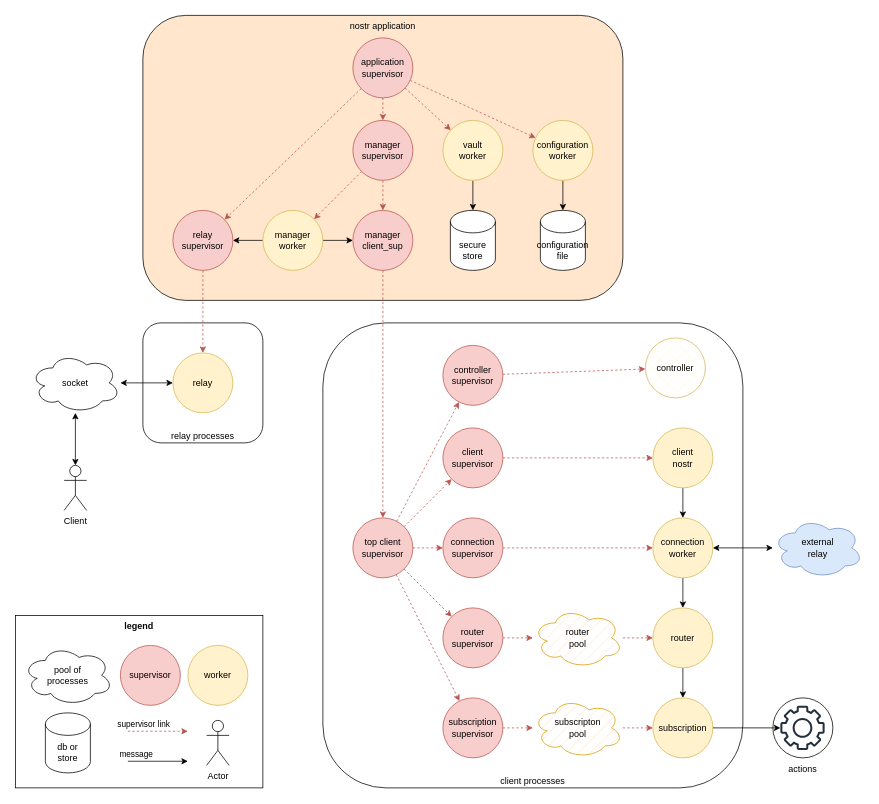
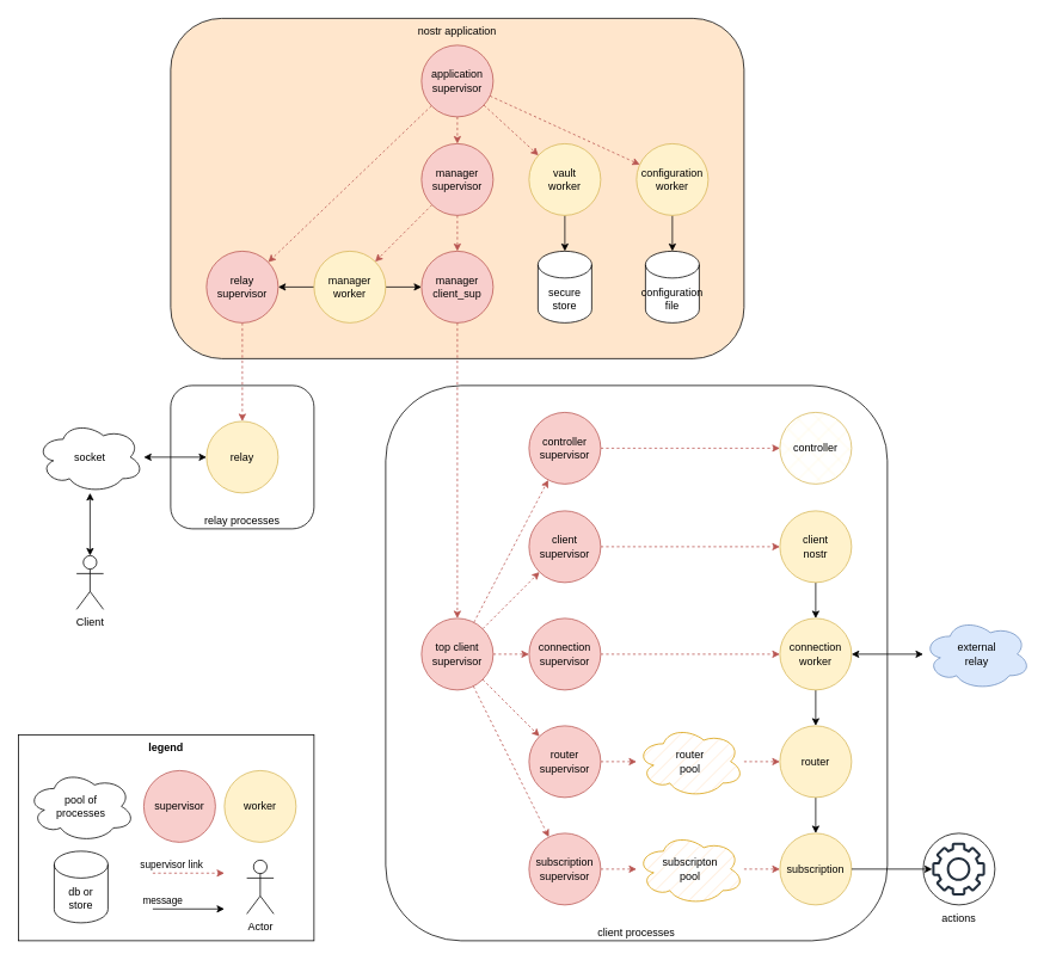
  <mxCell id="0" />
  <mxCell id="1" parent="0" />
  <mxCell id="2" value="nostr application" style="rounded=1;whiteSpace=wrap;html=1;fillStyle=auto;verticalAlign=top;fillColor=#ffe6cc;" vertex="1" parent="1"><mxGeometry x="190" y="20" width="640" height="380" as="geometry" /></mxCell>
  <mxCell id="3" value="&lt;b&gt;legend&lt;/b&gt;" style="rounded=0;whiteSpace=wrap;html=1;fillStyle=auto;verticalAlign=top;" vertex="1" parent="1"><mxGeometry x="20" y="820" width="330" height="230" as="geometry" /></mxCell>
  <mxCell id="4" value="client processes" style="rounded=1;whiteSpace=wrap;html=1;fillStyle=auto;verticalAlign=bottom;" vertex="1" parent="1"><mxGeometry x="430" y="430" width="560" height="620" as="geometry" /></mxCell>
  <mxCell id="5" value="relay processes" style="rounded=1;whiteSpace=wrap;html=1;verticalAlign=bottom;" parent="1" vertex="1"><mxGeometry x="190" y="430" width="160" height="160" as="geometry" /></mxCell>
  <mxCell id="6" style="edgeStyle=none;rounded=0;orthogonalLoop=1;jettySize=auto;html=1;" parent="1" source="8" target="9" edge="1"><mxGeometry relative="1" as="geometry" /></mxCell>
  <mxCell id="7" style="edgeStyle=none;rounded=0;orthogonalLoop=1;jettySize=auto;html=1;" parent="1" source="8" target="14" edge="1"><mxGeometry relative="1" as="geometry" /></mxCell>
  <mxCell id="8" value="manager&lt;br&gt;worker" style="ellipse;whiteSpace=wrap;html=1;aspect=fixed;fillColor=#fff2cc;strokeColor=#d6b656;" parent="1" vertex="1"><mxGeometry x="350" y="280" width="80" height="80" as="geometry" /></mxCell>
  <mxCell id="9" value="manager&lt;br&gt;client_sup" style="ellipse;whiteSpace=wrap;html=1;aspect=fixed;fillColor=#f8cecc;strokeColor=#b85450;" parent="1" vertex="1"><mxGeometry x="470" y="280" width="80" height="80" as="geometry" /></mxCell>
  <mxCell id="10" style="edgeStyle=none;rounded=0;orthogonalLoop=1;jettySize=auto;html=1;dashed=1;fillColor=#f8cecc;strokeColor=#b85450;" parent="1" source="12" target="9" edge="1"><mxGeometry relative="1" as="geometry" /></mxCell>
  <mxCell id="11" style="edgeStyle=none;rounded=0;orthogonalLoop=1;jettySize=auto;html=1;dashed=1;fillColor=#f8cecc;strokeColor=#b85450;" parent="1" source="12" target="8" edge="1"><mxGeometry relative="1" as="geometry" /></mxCell>
  <mxCell id="12" value="manager&lt;br&gt;supervisor" style="ellipse;whiteSpace=wrap;html=1;aspect=fixed;fillColor=#f8cecc;strokeColor=#b85450;" parent="1" vertex="1"><mxGeometry x="470" y="160" width="80" height="80" as="geometry" /></mxCell>
  <mxCell id="13" style="edgeStyle=none;rounded=0;orthogonalLoop=1;jettySize=auto;html=1;dashed=1;fillColor=#f8cecc;strokeColor=#b85450;" parent="1" source="14" target="16" edge="1"><mxGeometry relative="1" as="geometry"><mxPoint x="230" y="420" as="sourcePoint" /></mxGeometry></mxCell>
  <mxCell id="14" value="relay&lt;br&gt;supervisor" style="ellipse;whiteSpace=wrap;html=1;aspect=fixed;fillColor=#f8cecc;strokeColor=#b85450;" parent="1" vertex="1"><mxGeometry x="230" y="280" width="80" height="80" as="geometry" /></mxCell>
  <mxCell id="15" style="edgeStyle=none;rounded=0;orthogonalLoop=1;jettySize=auto;html=1;startArrow=classic;startFill=1;" parent="1" source="16" target="25" edge="1"><mxGeometry relative="1" as="geometry" /></mxCell>
  <mxCell id="16" value="relay" style="ellipse;whiteSpace=wrap;html=1;aspect=fixed;fillColor=#fff2cc;strokeColor=#d6b656;" parent="1" vertex="1"><mxGeometry x="230" y="470" width="80" height="80" as="geometry" /></mxCell>
  <mxCell id="17" style="edgeStyle=none;rounded=0;orthogonalLoop=1;jettySize=auto;html=1;dashed=1;fillColor=#f8cecc;strokeColor=#b85450;" parent="1" source="21" target="12" edge="1"><mxGeometry relative="1" as="geometry" /></mxCell>
  <mxCell id="18" style="edgeStyle=none;rounded=0;orthogonalLoop=1;jettySize=auto;html=1;dashed=1;fillColor=#f8cecc;strokeColor=#b85450;" parent="1" source="21" target="14" edge="1"><mxGeometry relative="1" as="geometry" /></mxCell>
  <mxCell id="19" style="edgeStyle=none;rounded=0;orthogonalLoop=1;jettySize=auto;html=1;dashed=1;fillColor=#f8cecc;strokeColor=#b85450;" parent="1" source="21" target="23" edge="1"><mxGeometry relative="1" as="geometry" /></mxCell>
  <mxCell id="20" style="edgeStyle=none;rounded=0;orthogonalLoop=1;jettySize=auto;html=1;dashed=1;fillColor=#f8cecc;strokeColor=#b85450;" parent="1" source="21" target="27" edge="1"><mxGeometry relative="1" as="geometry" /></mxCell>
  <mxCell id="21" value="application&lt;br&gt;supervisor" style="ellipse;whiteSpace=wrap;html=1;aspect=fixed;fillColor=#f8cecc;strokeColor=#b85450;" parent="1" vertex="1"><mxGeometry x="470" y="50" width="80" height="80" as="geometry" /></mxCell>
  <mxCell id="22" style="edgeStyle=none;rounded=0;orthogonalLoop=1;jettySize=auto;html=1;" parent="1" source="23" target="24" edge="1"><mxGeometry relative="1" as="geometry" /></mxCell>
  <mxCell id="23" value="vault&lt;br&gt;worker" style="ellipse;whiteSpace=wrap;html=1;aspect=fixed;fillColor=#fff2cc;strokeColor=#d6b656;" parent="1" vertex="1"><mxGeometry x="590" y="160" width="80" height="80" as="geometry" /></mxCell>
  <mxCell id="24" value="secure&lt;br&gt;store" style="shape=cylinder3;whiteSpace=wrap;html=1;boundedLbl=1;backgroundOutline=1;size=15;" parent="1" vertex="1"><mxGeometry x="600" y="280" width="60" height="80" as="geometry" /></mxCell>
  <mxCell id="25" value="socket" style="ellipse;shape=cloud;whiteSpace=wrap;html=1;" parent="1" vertex="1"><mxGeometry x="40" y="470" width="120" height="80" as="geometry" /></mxCell>
  <mxCell id="26" style="edgeStyle=none;rounded=0;orthogonalLoop=1;jettySize=auto;html=1;" parent="1" source="27" edge="1"><mxGeometry relative="1" as="geometry"><mxPoint x="750" y="280" as="targetPoint" /></mxGeometry></mxCell>
  <mxCell id="27" value="configuration&lt;br&gt;worker" style="ellipse;whiteSpace=wrap;html=1;aspect=fixed;fillColor=#fff2cc;strokeColor=#d6b656;" parent="1" vertex="1"><mxGeometry x="710" y="160" width="80" height="80" as="geometry" /></mxCell>
  <mxCell id="28" style="edgeStyle=none;rounded=0;orthogonalLoop=1;jettySize=auto;html=1;dashed=1;fillColor=#f8cecc;strokeColor=#b85450;" parent="1" source="9" target="35" edge="1"><mxGeometry relative="1" as="geometry" /></mxCell>
  <mxCell id="29" value="configuration&lt;br&gt;file" style="shape=cylinder3;whiteSpace=wrap;html=1;boundedLbl=1;backgroundOutline=1;size=15;" parent="1" vertex="1"><mxGeometry x="720" y="280" width="60" height="80" as="geometry" /></mxCell>
  <mxCell id="30" style="edgeStyle=none;rounded=0;orthogonalLoop=1;jettySize=auto;html=1;startArrow=none;startFill=0;fillColor=#f8cecc;strokeColor=#b85450;dashed=1;" edge="1" parent="1" source="35" target="45"><mxGeometry relative="1" as="geometry" /></mxCell>
  <mxCell id="31" style="edgeStyle=none;rounded=0;orthogonalLoop=1;jettySize=auto;html=1;startArrow=none;startFill=0;fillColor=#f8cecc;strokeColor=#b85450;dashed=1;" edge="1" parent="1" source="35" target="47"><mxGeometry relative="1" as="geometry" /></mxCell>
  <mxCell id="32" style="edgeStyle=none;rounded=0;orthogonalLoop=1;jettySize=auto;html=1;startArrow=none;startFill=0;fillColor=#f8cecc;strokeColor=#b85450;dashed=1;" edge="1" parent="1" source="35" target="55"><mxGeometry relative="1" as="geometry" /></mxCell>
  <mxCell id="33" style="edgeStyle=none;rounded=0;orthogonalLoop=1;jettySize=auto;html=1;startArrow=none;startFill=0;fillColor=#f8cecc;strokeColor=#b85450;dashed=1;" edge="1" parent="1" source="64" target="62"><mxGeometry relative="1" as="geometry" /></mxCell>
  <mxCell id="34" style="edgeStyle=none;rounded=0;orthogonalLoop=1;jettySize=auto;html=1;dashed=1;startArrow=none;startFill=0;fillColor=#f8cecc;strokeColor=#b85450;" edge="1" parent="1" source="35" target="64"><mxGeometry relative="1" as="geometry" /></mxCell>
  <mxCell id="35" value="top client&lt;br&gt;supervisor" style="ellipse;whiteSpace=wrap;html=1;aspect=fixed;fillColor=#f8cecc;strokeColor=#b85450;" parent="1" vertex="1"><mxGeometry x="470" y="690" width="80" height="80" as="geometry" /></mxCell>
  <mxCell id="36" value="external&lt;br&gt;relay" style="ellipse;shape=cloud;whiteSpace=wrap;html=1;fillColor=#dae8fc;strokeColor=#6c8ebf;" parent="1" vertex="1"><mxGeometry x="1030" y="690" width="120" height="80" as="geometry" /></mxCell>
  <mxCell id="37" style="edgeStyle=none;rounded=0;orthogonalLoop=1;jettySize=auto;html=1;startArrow=classic;startFill=1;" parent="1" source="39" target="36" edge="1"><mxGeometry relative="1" as="geometry" /></mxCell>
  <mxCell id="38" style="edgeStyle=none;rounded=0;orthogonalLoop=1;jettySize=auto;html=1;startArrow=none;startFill=0;" edge="1" parent="1" source="39" target="53"><mxGeometry relative="1" as="geometry" /></mxCell>
  <mxCell id="39" value="connection&lt;br&gt;worker" style="ellipse;whiteSpace=wrap;html=1;aspect=fixed;fillColor=#fff2cc;strokeColor=#d6b656;" parent="1" vertex="1"><mxGeometry x="870" y="690" width="80" height="80" as="geometry" /></mxCell>
  <mxCell id="40" value="subscription" style="ellipse;whiteSpace=wrap;html=1;aspect=fixed;fillColor=#fff2cc;strokeColor=#d6b656;" parent="1" vertex="1"><mxGeometry x="870" y="930" width="80" height="80" as="geometry" /></mxCell>
  <mxCell id="41" style="edgeStyle=none;rounded=0;orthogonalLoop=1;jettySize=auto;html=1;startArrow=none;startFill=0;fillColor=#f8cecc;strokeColor=#b85450;dashed=1;" edge="1" parent="1" source="42" target="51"><mxGeometry relative="1" as="geometry" /></mxCell>
  <mxCell id="42" value="subscription&lt;br&gt;supervisor" style="ellipse;whiteSpace=wrap;html=1;aspect=fixed;fillColor=#f8cecc;strokeColor=#b85450;" parent="1" vertex="1"><mxGeometry x="590" y="930" width="80" height="80" as="geometry" /></mxCell>
  <mxCell id="43" style="edgeStyle=none;rounded=0;orthogonalLoop=1;jettySize=auto;html=1;dashed=1;fillColor=#f8cecc;strokeColor=#b85450;" parent="1" source="35" target="42" edge="1"><mxGeometry relative="1" as="geometry" /></mxCell>
  <mxCell id="44" style="edgeStyle=none;rounded=0;orthogonalLoop=1;jettySize=auto;html=1;startArrow=none;startFill=0;fillColor=#f8cecc;strokeColor=#b85450;dashed=1;" edge="1" parent="1" source="45" target="39"><mxGeometry relative="1" as="geometry" /></mxCell>
  <mxCell id="45" value="connection&lt;br&gt;supervisor" style="ellipse;whiteSpace=wrap;html=1;aspect=fixed;fillColor=#f8cecc;strokeColor=#b85450;" vertex="1" parent="1"><mxGeometry x="590" y="690" width="80" height="80" as="geometry" /></mxCell>
  <mxCell id="46" style="edgeStyle=none;rounded=0;orthogonalLoop=1;jettySize=auto;html=1;startArrow=none;startFill=0;fillColor=#f8cecc;strokeColor=#b85450;dashed=1;" edge="1" parent="1" source="47" target="49"><mxGeometry relative="1" as="geometry" /></mxCell>
  <mxCell id="47" value="router&lt;br&gt;supervisor" style="ellipse;whiteSpace=wrap;html=1;aspect=fixed;fillColor=#f8cecc;strokeColor=#b85450;" vertex="1" parent="1"><mxGeometry x="590" y="810" width="80" height="80" as="geometry" /></mxCell>
  <mxCell id="48" style="edgeStyle=none;rounded=0;orthogonalLoop=1;jettySize=auto;html=1;startArrow=none;startFill=0;fillColor=#f8cecc;strokeColor=#b85450;dashed=1;" edge="1" parent="1" source="49" target="53"><mxGeometry relative="1" as="geometry" /></mxCell>
  <mxCell id="49" value="router&lt;br&gt;pool" style="ellipse;shape=cloud;whiteSpace=wrap;html=1;fillStyle=hatch;fillColor=#ffe6cc;strokeColor=#d79b00;" vertex="1" parent="1"><mxGeometry x="710" y="810" width="120" height="80" as="geometry" /></mxCell>
  <mxCell id="50" style="edgeStyle=none;rounded=0;orthogonalLoop=1;jettySize=auto;html=1;startArrow=none;startFill=0;fillColor=#f8cecc;strokeColor=#b85450;dashed=1;" edge="1" parent="1" source="51" target="40"><mxGeometry relative="1" as="geometry" /></mxCell>
  <mxCell id="51" value="subscripton&lt;br&gt;pool" style="ellipse;shape=cloud;whiteSpace=wrap;html=1;fillStyle=hatch;fillColor=#ffe6cc;strokeColor=#d79b00;" vertex="1" parent="1"><mxGeometry x="710" y="930" width="120" height="80" as="geometry" /></mxCell>
  <mxCell id="52" style="edgeStyle=none;rounded=0;orthogonalLoop=1;jettySize=auto;html=1;startArrow=none;startFill=0;" edge="1" parent="1" source="53" target="40"><mxGeometry relative="1" as="geometry" /></mxCell>
  <mxCell id="53" value="router" style="ellipse;whiteSpace=wrap;html=1;aspect=fixed;fillColor=#fff2cc;strokeColor=#d6b656;" vertex="1" parent="1"><mxGeometry x="870" y="810" width="80" height="80" as="geometry" /></mxCell>
  <mxCell id="54" style="edgeStyle=none;rounded=0;orthogonalLoop=1;jettySize=auto;html=1;startArrow=none;startFill=0;fillColor=#f8cecc;strokeColor=#b85450;dashed=1;" edge="1" parent="1" source="55" target="56"><mxGeometry relative="1" as="geometry" /></mxCell>
  <mxCell id="55" value="controller&lt;br&gt;supervisor" style="ellipse;whiteSpace=wrap;html=1;aspect=fixed;fillColor=#f8cecc;strokeColor=#b85450;" vertex="1" parent="1"><mxGeometry x="590" y="460" width="80" height="80" as="geometry" /></mxCell>
- <mxCell id="56" value="controller" style="ellipse;whiteSpace=wrap;html=1;aspect=fixed;fillColor=#fff2cc;strokeColor=#d6b656;fillStyle=cross-hatch;" vertex="1" parent="1"><mxGeometry x="860" y="450" width="80" height="80" as="geometry" /></mxCell>
+ <mxCell id="56" value="controller" style="ellipse;whiteSpace=wrap;html=1;aspect=fixed;fillColor=#fff2cc;strokeColor=#d6b656;fillStyle=cross-hatch;" vertex="1" parent="1"><mxGeometry x="870" y="460" width="80" height="80" as="geometry" /></mxCell>
  <mxCell id="57" value="" style="group" vertex="1" connectable="0" parent="1"><mxGeometry x="1030" y="930" width="80" height="80" as="geometry" /></mxCell>
  <mxCell id="58" value="" style="ellipse;whiteSpace=wrap;html=1;aspect=fixed;" vertex="1" parent="57"><mxGeometry width="80" height="80" as="geometry" /></mxCell>
  <mxCell id="59" value="" style="sketch=0;outlineConnect=0;fontColor=#232F3E;gradientColor=none;fillColor=#232F3D;strokeColor=none;dashed=0;verticalLabelPosition=bottom;verticalAlign=top;align=center;html=1;fontSize=12;fontStyle=0;aspect=fixed;pointerEvents=1;shape=mxgraph.aws4.gear;" vertex="1" parent="57"><mxGeometry x="10" y="10.5" width="59" height="59" as="geometry" /></mxCell>
  <mxCell id="60" style="edgeStyle=none;rounded=0;orthogonalLoop=1;jettySize=auto;html=1;startArrow=none;startFill=0;" edge="1" parent="1" source="40" target="59"><mxGeometry relative="1" as="geometry"><mxPoint x="910" y="1090" as="targetPoint" /></mxGeometry></mxCell>
  <mxCell id="61" style="edgeStyle=none;rounded=0;orthogonalLoop=1;jettySize=auto;html=1;startArrow=none;startFill=0;" edge="1" parent="1" source="62" target="39"><mxGeometry relative="1" as="geometry" /></mxCell>
  <mxCell id="62" value="client&lt;br&gt;nostr" style="ellipse;whiteSpace=wrap;html=1;aspect=fixed;fillColor=#fff2cc;strokeColor=#d6b656;" vertex="1" parent="1"><mxGeometry x="870" y="570" width="80" height="80" as="geometry" /></mxCell>
  <mxCell id="63" value="actions" style="text;html=1;strokeColor=none;fillColor=none;align=center;verticalAlign=middle;whiteSpace=wrap;rounded=0;fillStyle=cross-hatch;" vertex="1" parent="1"><mxGeometry x="1040" y="1010" width="60" height="30" as="geometry" /></mxCell>
  <mxCell id="64" value="client&lt;br&gt;supervisor" style="ellipse;whiteSpace=wrap;html=1;aspect=fixed;fillColor=#f8cecc;strokeColor=#b85450;" vertex="1" parent="1"><mxGeometry x="590" y="570" width="80" height="80" as="geometry" /></mxCell>
  <mxCell id="65" style="edgeStyle=none;rounded=0;orthogonalLoop=1;jettySize=auto;html=1;startArrow=none;startFill=0;fillColor=#f8cecc;strokeColor=#b85450;dashed=1;" edge="1" parent="1"><mxGeometry relative="1" as="geometry"><mxPoint x="170" y="974.5" as="sourcePoint" /><mxPoint x="250" y="974.5" as="targetPoint" /></mxGeometry></mxCell>
  <mxCell id="66" value="supervisor link" style="edgeLabel;html=1;align=center;verticalAlign=middle;resizable=0;points=[];" vertex="1" connectable="0" parent="65"><mxGeometry x="-0.475" y="-3" relative="1" as="geometry"><mxPoint x="-1" y="-13" as="offset" /></mxGeometry></mxCell>
  <mxCell id="67" value="" style="endArrow=classic;html=1;rounded=0;" edge="1" parent="1"><mxGeometry width="50" height="50" relative="1" as="geometry"><mxPoint x="170" y="1014.5" as="sourcePoint" /><mxPoint x="250" y="1014.5" as="targetPoint" /></mxGeometry></mxCell>
  <mxCell id="68" value="message" style="edgeLabel;html=1;align=center;verticalAlign=middle;resizable=0;points=[];" vertex="1" connectable="0" parent="67"><mxGeometry x="0.35" y="-3" relative="1" as="geometry"><mxPoint x="-44" y="-13" as="offset" /></mxGeometry></mxCell>
  <mxCell id="69" value="supervisor" style="ellipse;whiteSpace=wrap;html=1;aspect=fixed;fillStyle=auto;fillColor=#f8cecc;strokeColor=#b85450;" vertex="1" parent="1"><mxGeometry x="160" y="860" width="80" height="80" as="geometry" /></mxCell>
  <mxCell id="70" value="worker" style="ellipse;whiteSpace=wrap;html=1;aspect=fixed;fillStyle=auto;fillColor=#fff2cc;strokeColor=#d6b656;" vertex="1" parent="1"><mxGeometry x="250" y="860" width="80" height="80" as="geometry" /></mxCell>
  <mxCell id="71" value="pool of&lt;br&gt;processes" style="ellipse;shape=cloud;whiteSpace=wrap;html=1;fillStyle=auto;" vertex="1" parent="1"><mxGeometry y="860" width="120" height="80" as="geometry" x="30" /></mxCell>
  <mxCell id="72" value="db or&lt;br&gt;store" style="shape=cylinder3;whiteSpace=wrap;html=1;boundedLbl=1;backgroundOutline=1;size=15;fillStyle=auto;" vertex="1" parent="1"><mxGeometry x="60" y="950" width="60" height="80" as="geometry" /></mxCell>
  <mxCell id="73" style="edgeStyle=none;rounded=0;orthogonalLoop=1;jettySize=auto;html=1;startArrow=classic;startFill=1;" edge="1" parent="1" source="74" target="25"><mxGeometry relative="1" as="geometry" /></mxCell>
  <mxCell id="74" value="Client" style="shape=umlActor;verticalLabelPosition=bottom;verticalAlign=top;html=1;outlineConnect=0;fillStyle=auto;" vertex="1" parent="1"><mxGeometry x="85" y="620" width="30" height="60" as="geometry" /></mxCell>
  <mxCell id="75" value="Actor" style="shape=umlActor;verticalLabelPosition=bottom;verticalAlign=top;html=1;outlineConnect=0;fillStyle=auto;" vertex="1" parent="1"><mxGeometry x="275" y="960" width="30" height="60" as="geometry" /></mxCell>
